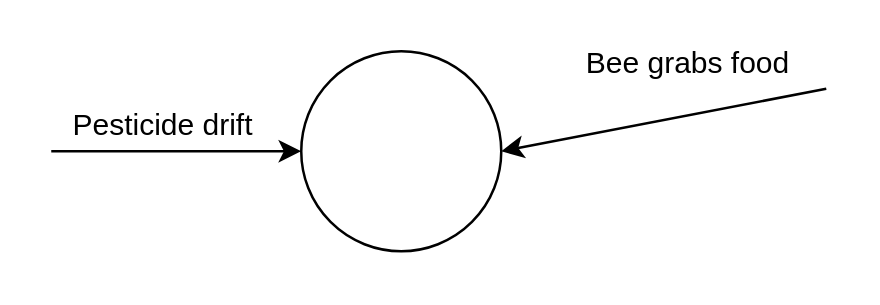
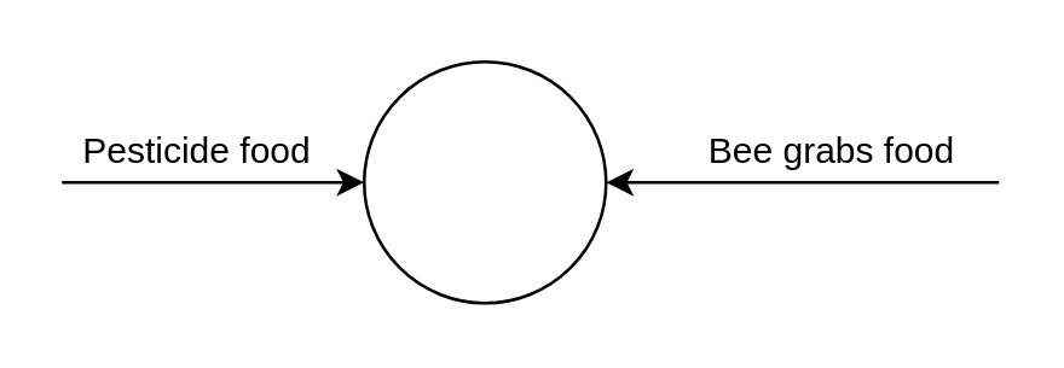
  <mxCell id="0" />
  <mxCell id="1" parent="0" />
  <mxCell id="2" value="" style="group" parent="1" vertex="1" connectable="0"><mxGeometry x="120" y="20" width="90" height="80" as="geometry" /></mxCell>
  <mxCell id="3" value="" style="ellipse;whiteSpace=wrap;html=1;aspect=fixed;" parent="2" vertex="1"><mxGeometry width="80" height="80" as="geometry" /></mxCell>
- <mxCell id="4" value="Pesticide drift" style="text;html=1;strokeColor=none;fillColor=none;align=center;verticalAlign=middle;whiteSpace=wrap;rounded=0;" parent="1" vertex="1"><mxGeometry x="25" y="40" width="80" height="20" as="geometry" /></mxCell>
+ <mxCell id="4" value="Pesticide food" style="text;html=1;strokeColor=none;fillColor=none;align=center;verticalAlign=middle;whiteSpace=wrap;rounded=0;" parent="1" vertex="1"><mxGeometry x="25" y="40" width="80" height="20" as="geometry" /></mxCell>
  <mxCell id="5" value="" style="endArrow=classic;html=1;rounded=0;entryX=0;entryY=0.5;entryDx=0;entryDy=0;" parent="1" target="3" edge="1"><mxGeometry width="50" height="50" relative="1" as="geometry"><mxPoint x="20" y="60" as="sourcePoint" /><mxPoint x="119.996" y="69.996" as="targetPoint" /></mxGeometry></mxCell>
  <mxCell id="6" value="" style="endArrow=classic;html=1;rounded=0;entryX=1;entryY=0.5;entryDx=0;entryDy=0;exitX=1;exitY=1;exitDx=0;exitDy=0;" parent="1" source="7" target="3" edge="1"><mxGeometry width="50" height="50" relative="1" as="geometry"><mxPoint x="374" y="70" as="sourcePoint" /><mxPoint x="210" y="120" as="targetPoint" /><Array as="points" /></mxGeometry></mxCell>
- <mxCell id="7" value="Bee grabs food" style="text;html=1;strokeColor=none;fillColor=none;align=center;verticalAlign=middle;whiteSpace=wrap;rounded=0;" parent="1" vertex="1"><mxGeometry x="220" y="15" width="110" height="20" as="geometry" /></mxCell>
+ <mxCell id="7" value="Bee grabs food" style="text;html=1;strokeColor=none;fillColor=none;align=center;verticalAlign=middle;whiteSpace=wrap;rounded=0;" parent="1" vertex="1"><mxGeometry x="220" y="40" width="110" height="20" as="geometry" /></mxCell>
